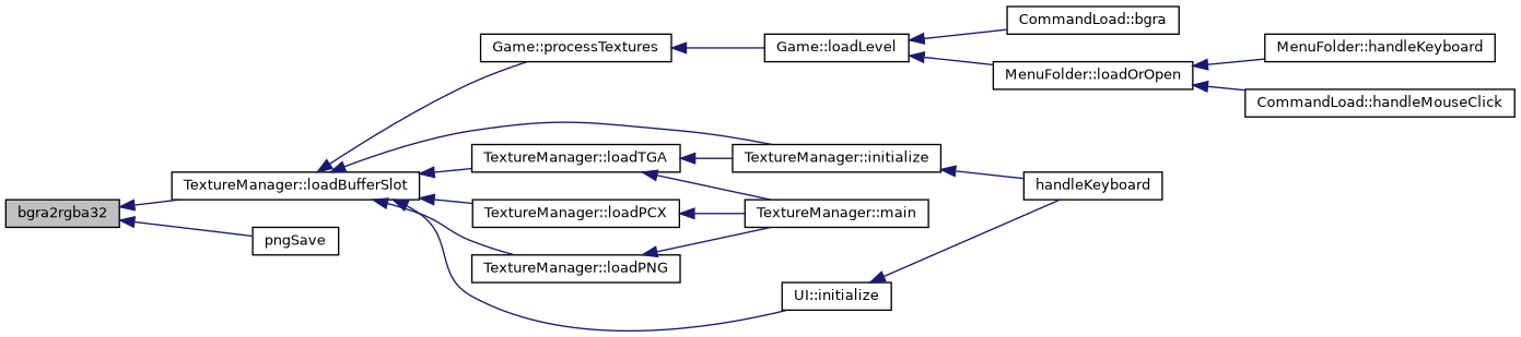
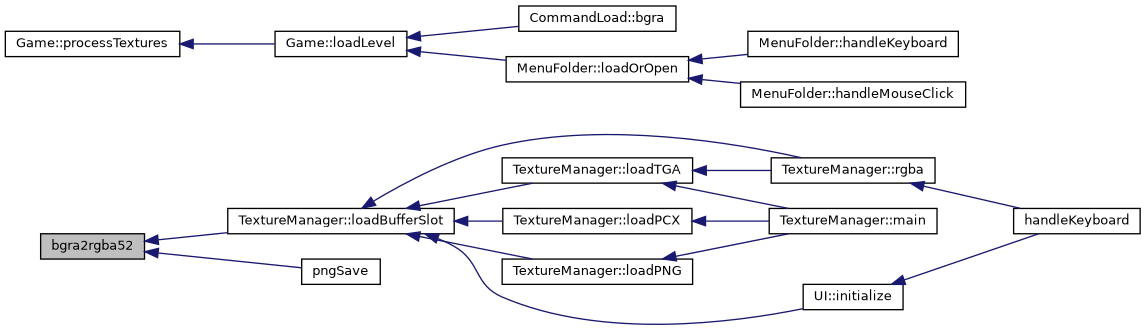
  digraph {
    rankdir=LR
    node [color=black fillcolor=white fontname=Helvetica fontsize=10 shape=record style=filled]
    edge [color=midnightblue dir=back fontname=Helvetica fontsize=10 labelfontname=Helvetica labelfontsize=10 style=solid]
-   n1 [fillcolor=grey75 fontcolor=black height=0.2 label=bgra2rgba32 width=0.4]
+   n1 [fillcolor=grey75 fontcolor=black height=0.2 label=bgra2rgba52 width=0.4]
    n2 [height=0.2 label="TextureManager::loadBufferSlot" width=0.4]
    n3 [height=0.2 label=pngSave width=0.4]
    n4 [height=0.2 label="Game::processTextures" width=0.4]
-   n5 [height=0.2 label="TextureManager::initialize" width=0.4]
+   n5 [height=0.2 label="TextureManager::rgba" width=0.4]
    n6 [height=0.2 label="TextureManager::loadPCX" width=0.4]
    n7 [height=0.2 label="TextureManager::loadPNG" width=0.4]
    n8 [height=0.2 label="TextureManager::loadTGA" width=0.4]
    n9 [height=0.2 label="UI::initialize" width=0.4]
    n10 [height=0.2 label="Game::loadLevel" width=0.4]
    n11 [height=0.2 label=handleKeyboard width=0.4]
    n12 [height=0.2 label="TextureManager::main" width=0.4]
    n13 [height=0.2 label="CommandLoad::bgra" width=0.4]
    n14 [height=0.2 label="MenuFolder::loadOrOpen" width=0.4]
    n15 [height=0.2 label="MenuFolder::handleKeyboard" width=0.4]
-   n16 [height=0.2 label="CommandLoad::handleMouseClick" width=0.4]
+   n16 [height=0.2 label="MenuFolder::handleMouseClick" width=0.4]
    n1 -> n2
    n1 -> n3
-   n2 -> n4
    n2 -> n5
    n2 -> n6
    n2 -> n7
    n2 -> n8
    n2 -> n9
    n4 -> n10
    n5 -> n11
    n6 -> n12
    n7 -> n12
    n8 -> n5
    n8 -> n12
    n9 -> n11
    n10 -> n13
    n10 -> n14
    n14 -> n15
    n14 -> n16
  }
